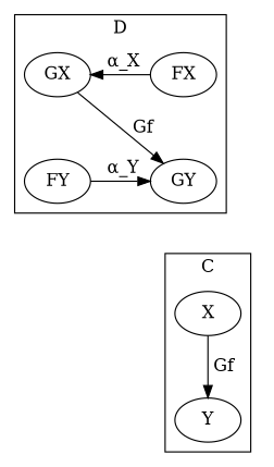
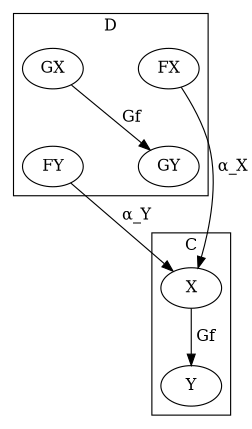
  digraph {
    fontname="DejaVu Serif"
    node [fontname="DejaVu Serif"]
    edge [fontname="DejaVu Serif"]
    FX
    GX
    FY
    GY
    X
    Y
    subgraph cluster_1 {
      label=D
      subgraph sub_2 {
        label=D
        rank=same
        FX
        GX
      }
      subgraph sub_3 {
        label=D
        rank=same
        FY
        GY
      }
    }
    subgraph cluster_4 {
      label=C
      X
      Y
    }
-   FX -> GX [label=" α_X"]
+   FX -> X [label=" α_X"]
    GX -> GY [label=" Gf"]
-   FY -> GY [label=" α_Y"]
+   FY -> X [label=" α_Y"]
    X -> Y [label=" Gf"]
  }
